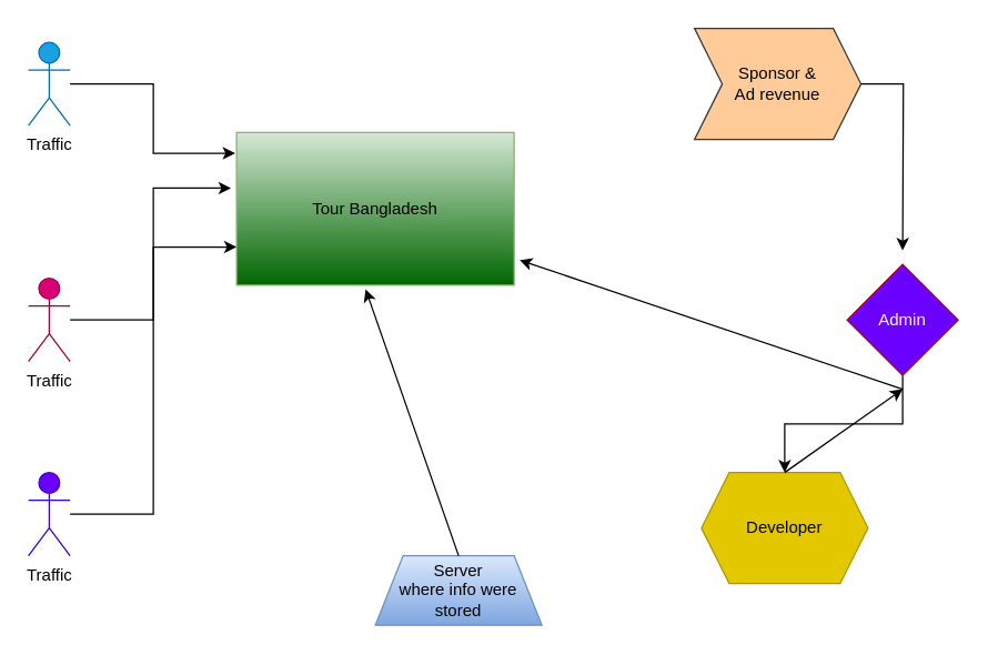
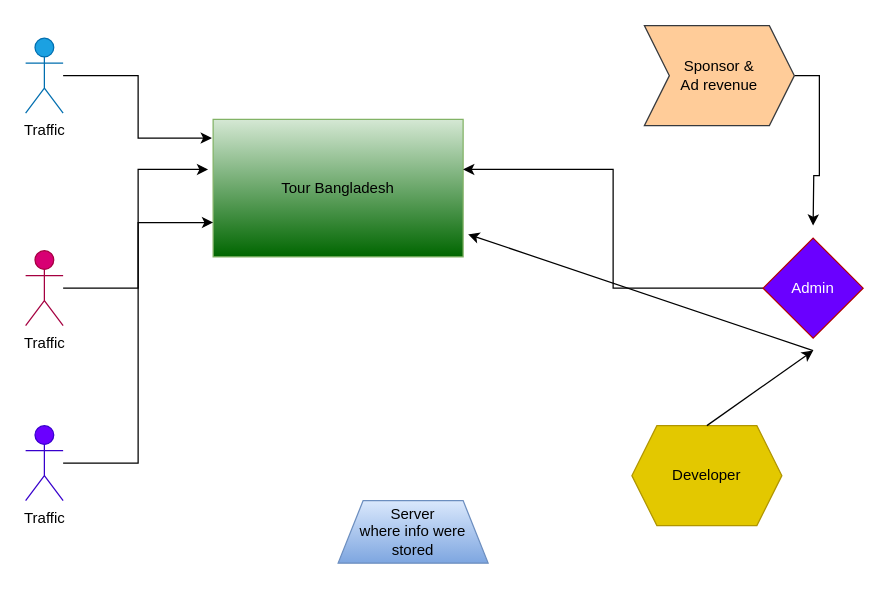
  <mxCell id="0" />
  <mxCell id="1" parent="0" />
  <mxCell id="2" value="Tour Bangladesh" style="rounded=0;whiteSpace=wrap;html=1;fillColor=#d5e8d4;strokeColor=#82b366;gradientColor=#006600;" vertex="1" parent="1"><mxGeometry x="170" y="95" width="200" height="110" as="geometry" /></mxCell>
  <mxCell id="3" style="edgeStyle=orthogonalEdgeStyle;rounded=0;orthogonalLoop=1;jettySize=auto;html=1;entryX=0;entryY=0.75;entryDx=0;entryDy=0;" edge="1" parent="1" source="4" target="2"><mxGeometry relative="1" as="geometry" /></mxCell>
  <mxCell id="4" value="&lt;font color=&quot;#000000&quot;&gt;Traffic&lt;/font&gt;" style="shape=umlActor;verticalLabelPosition=bottom;verticalAlign=top;html=1;outlineConnect=0;fillColor=#6a00ff;fontColor=#ffffff;strokeColor=#3700CC;" vertex="1" parent="1"><mxGeometry x="20" y="340" width="30" height="60" as="geometry" /></mxCell>
  <mxCell id="5" style="edgeStyle=orthogonalEdgeStyle;rounded=0;orthogonalLoop=1;jettySize=auto;html=1;entryX=-0.02;entryY=0.364;entryDx=0;entryDy=0;entryPerimeter=0;" edge="1" parent="1" source="6" target="2"><mxGeometry relative="1" as="geometry" /></mxCell>
  <mxCell id="6" value="&lt;font color=&quot;#000000&quot;&gt;Traffic&lt;/font&gt;" style="shape=umlActor;verticalLabelPosition=bottom;verticalAlign=top;html=1;outlineConnect=0;fillColor=#d80073;fontColor=#ffffff;strokeColor=#A50040;" vertex="1" parent="1"><mxGeometry x="20" y="200" width="30" height="60" as="geometry" /></mxCell>
  <mxCell id="7" style="edgeStyle=orthogonalEdgeStyle;rounded=0;orthogonalLoop=1;jettySize=auto;html=1;entryX=-0.005;entryY=0.136;entryDx=0;entryDy=0;entryPerimeter=0;" edge="1" parent="1" source="8" target="2"><mxGeometry relative="1" as="geometry"><mxPoint x="230" y="210" as="targetPoint" /></mxGeometry></mxCell>
  <mxCell id="8" value="&lt;font color=&quot;#000000&quot;&gt;Traffic&lt;/font&gt;" style="shape=umlActor;verticalLabelPosition=bottom;verticalAlign=top;html=1;outlineConnect=0;fillColor=#1ba1e2;fontColor=#ffffff;strokeColor=#006EAF;" vertex="1" parent="1"><mxGeometry x="20" y="30" width="30" height="60" as="geometry" /></mxCell>
- <mxCell id="9" style="edgeStyle=orthogonalEdgeStyle;rounded=0;orthogonalLoop=1;jettySize=auto;html=1;" edge="1" parent="1" source="10" target="11"><mxGeometry relative="1" as="geometry" /></mxCell>
+ <mxCell id="9" style="edgeStyle=orthogonalEdgeStyle;rounded=0;orthogonalLoop=1;jettySize=auto;html=1;entryX=1;entryY=0.364;entryDx=0;entryDy=0;entryPerimeter=0;" edge="1" parent="1" source="10" target="2"><mxGeometry relative="1" as="geometry" /></mxCell>
  <mxCell id="10" value="Admin" style="rhombus;whiteSpace=wrap;html=1;fillColor=#6a00ff;fontColor=#ffffff;strokeColor=#B20000;" vertex="1" parent="1"><mxGeometry x="610" y="190" width="80" height="80" as="geometry" /></mxCell>
  <mxCell id="11" value="Developer" style="shape=hexagon;perimeter=hexagonPerimeter2;whiteSpace=wrap;html=1;fixedSize=1;fillColor=#e3c800;fontColor=#000000;strokeColor=#B09500;" vertex="1" parent="1"><mxGeometry x="505" y="340" width="120" height="80" as="geometry" /></mxCell>
  <mxCell id="12" value="Server&lt;br&gt;where info were stored" style="shape=trapezoid;perimeter=trapezoidPerimeter;whiteSpace=wrap;html=1;fixedSize=1;fillColor=#dae8fc;gradientColor=#7ea6e0;strokeColor=#6c8ebf;" vertex="1" parent="1"><mxGeometry x="270" y="400" width="120" height="50" as="geometry" /></mxCell>
- <mxCell id="13" value="" style="endArrow=classic;html=1;rounded=0;exitX=0.5;exitY=0;exitDx=0;exitDy=0;entryX=0.465;entryY=1.027;entryDx=0;entryDy=0;entryPerimeter=0;" edge="1" parent="1" source="12" target="2"><mxGeometry width="50" height="50" relative="1" as="geometry"><mxPoint x="310" y="250" as="sourcePoint" /><mxPoint x="360" y="200" as="targetPoint" /></mxGeometry></mxCell>
  <mxCell id="14" style="edgeStyle=orthogonalEdgeStyle;rounded=0;orthogonalLoop=1;jettySize=auto;html=1;" edge="1" parent="1" source="15"><mxGeometry relative="1" as="geometry"><mxPoint x="650" y="180" as="targetPoint" /></mxGeometry></mxCell>
- <mxCell id="15" value="Sponsor &amp;amp;&lt;br&gt;Ad revenue" style="shape=step;perimeter=stepPerimeter;whiteSpace=wrap;html=1;fixedSize=1;fillColor=#ffcc99;strokeColor=#36393d;" vertex="1" parent="1"><mxGeometry x="500" y="20" width="120" height="80" as="geometry" /></mxCell>
+ <mxCell id="15" value="Sponsor &amp;amp;&lt;br&gt;Ad revenue" style="shape=step;perimeter=stepPerimeter;whiteSpace=wrap;html=1;fixedSize=1;fillColor=#ffcc99;strokeColor=#36393d;" vertex="1" parent="1"><mxGeometry x="515" y="20" width="120" height="80" as="geometry" /></mxCell>
  <mxCell id="16" value="" style="endArrow=classic;html=1;rounded=0;exitX=0.5;exitY=0;exitDx=0;exitDy=0;" edge="1" parent="1" source="11"><mxGeometry width="50" height="50" relative="1" as="geometry"><mxPoint x="310" y="250" as="sourcePoint" /><mxPoint x="650" y="280" as="targetPoint" /></mxGeometry></mxCell>
  <mxCell id="17" value="" style="endArrow=classic;html=1;rounded=0;entryX=1.02;entryY=0.836;entryDx=0;entryDy=0;entryPerimeter=0;" edge="1" parent="1" target="2"><mxGeometry width="50" height="50" relative="1" as="geometry"><mxPoint x="650" y="280" as="sourcePoint" /><mxPoint x="360" y="200" as="targetPoint" /></mxGeometry></mxCell>
